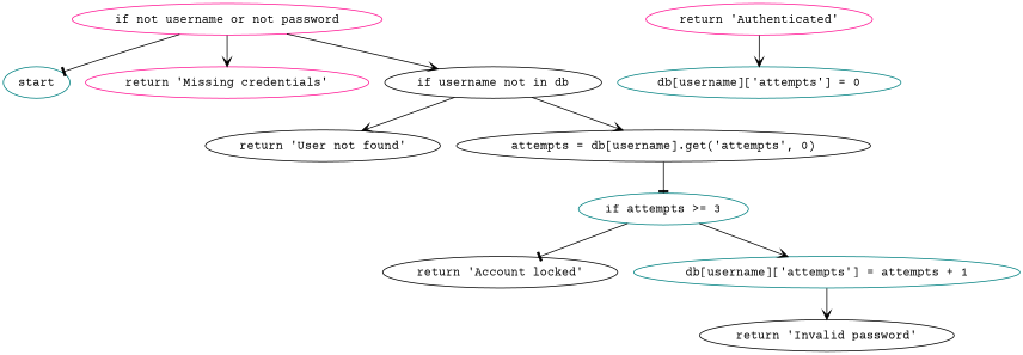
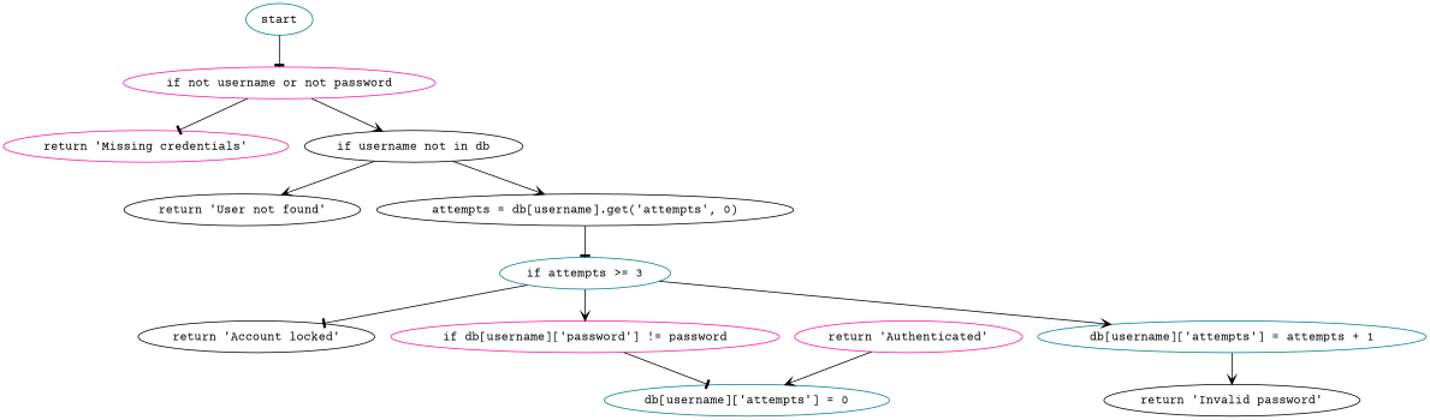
  strict digraph {
    fontname="Courier Prime"
    node [color=black fontname="Courier Prime"]
    edge [arrowhead=vee fontname="Courier Prime"]
    n1 [color=teal label=start]
    n2 [color=deeppink label="if not username or not password"]
    n3 [color=deeppink label="return 'Missing credentials'"]
    n4 [label="if username not in db"]
    n5 [label="return 'User not found'"]
    n6 [label="attempts = db[username].get('attempts', 0)"]
    n7 [color=teal label="if attempts >= 3"]
    n8 [label="return 'Account locked'"]
+   n9 [color=deeppink label="if db[username]['password'] != password"]
    n10 [color=teal label="db[username]['attempts'] = attempts + 1"]
    n11 [color=teal label="db[username]['attempts'] = 0"]
    n12 [label="return 'Invalid password'"]
    n13 [color=deeppink label="return 'Authenticated'"]
-   n2 -> n1 [arrowhead=tee]
-   n2 -> n3
+   n1 -> n2 [arrowhead=tee]
+   n2 -> n3 [arrowhead=tee]
    n2 -> n4
    n4 -> n5
    n4 -> n6
    n6 -> n7 [arrowhead=tee]
    n7 -> n8 [arrowhead=tee]
+   n7 -> n9
    n7 -> n10
+   n9 -> n11 [arrowhead=tee]
    n10 -> n12
    n13 -> n11
  }
